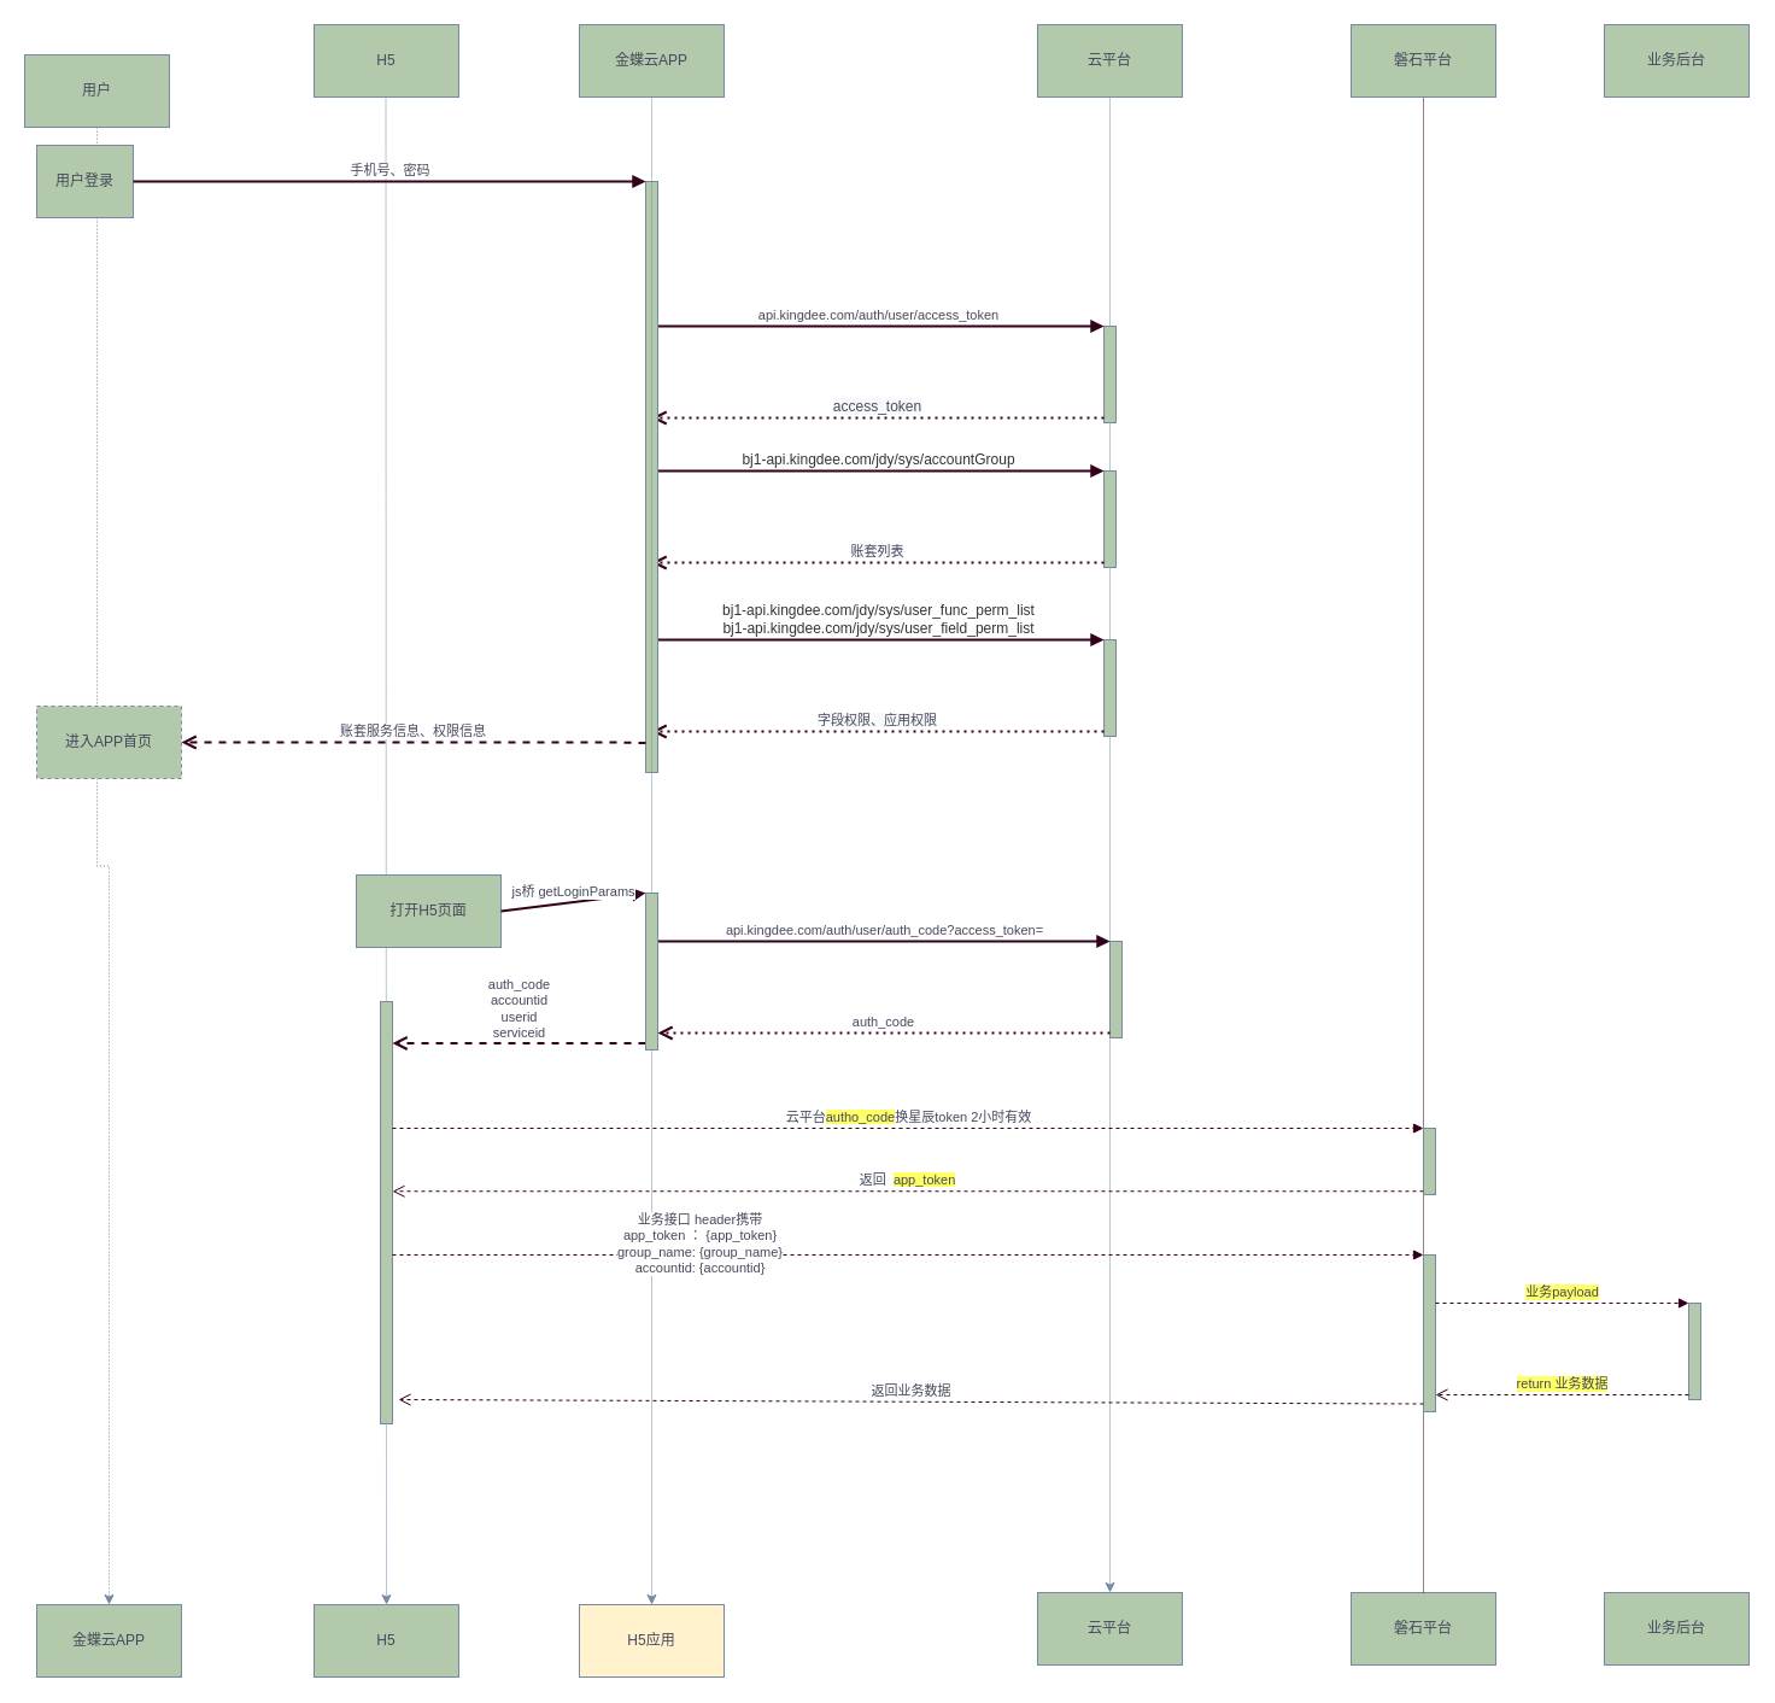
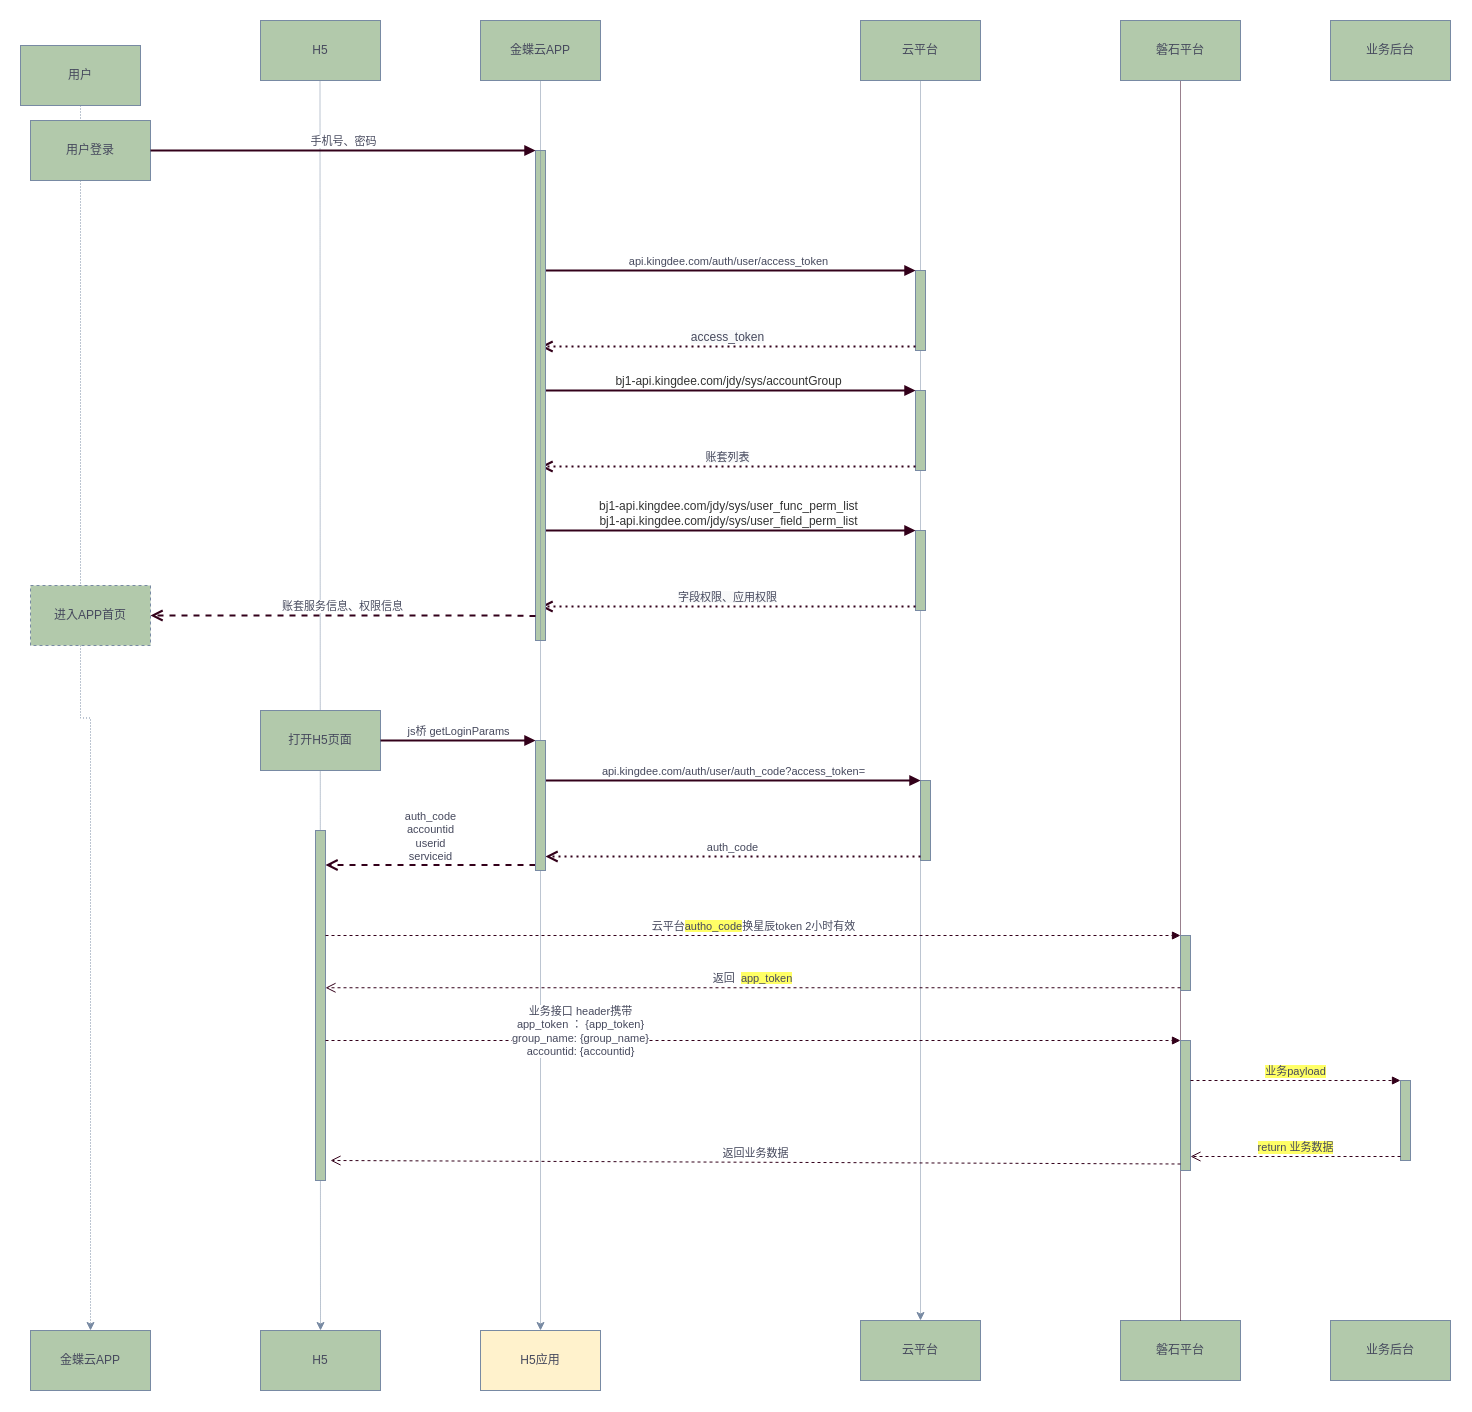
  <mxCell id="0" />
  <mxCell id="1" parent="0" />
  <mxCell id="2" style="edgeStyle=orthogonalEdgeStyle;rounded=0;orthogonalLoop=1;jettySize=auto;html=1;exitX=0.5;exitY=1;exitDx=0;exitDy=0;dashed=1;dashPattern=1 1;strokeColor=#788AA3;fontColor=#46495D;startArrow=none;" parent="1" source="35" target="5" edge="1"><mxGeometry relative="1" as="geometry" /></mxCell>
  <mxCell id="3" value="金蝶云APP" style="rounded=0;whiteSpace=wrap;html=1;fillColor=#B2C9AB;strokeColor=#788AA3;fontColor=#46495D;" parent="1" vertex="1"><mxGeometry x="480" y="20" width="120" height="60" as="geometry" /></mxCell>
  <mxCell id="4" value="云平台" style="rounded=0;whiteSpace=wrap;html=1;fillColor=#B2C9AB;strokeColor=#788AA3;fontColor=#46495D;" parent="1" vertex="1"><mxGeometry x="860" y="20" width="120" height="60" as="geometry" /></mxCell>
  <mxCell id="5" value="H5应用" style="rounded=0;whiteSpace=wrap;html=1;fillColor=#fff2cc;strokeColor=#788AA3;fontColor=#46495D;" parent="1" vertex="1"><mxGeometry x="480" y="1330" width="120" height="60" as="geometry" /></mxCell>
  <mxCell id="6" value="云平台" style="rounded=0;whiteSpace=wrap;html=1;fillColor=#B2C9AB;strokeColor=#788AA3;fontColor=#46495D;" parent="1" vertex="1"><mxGeometry x="860" y="1320" width="120" height="60" as="geometry" /></mxCell>
  <mxCell id="7" style="edgeStyle=orthogonalEdgeStyle;rounded=0;orthogonalLoop=1;jettySize=auto;html=1;dashed=1;dashPattern=1 1;entryX=0.5;entryY=0;entryDx=0;entryDy=0;strokeColor=#788AA3;fontColor=#46495D;exitX=0.5;exitY=1;exitDx=0;exitDy=0;" parent="1" target="6" edge="1" source="4"><mxGeometry relative="1" as="geometry"><mxPoint x="920" y="90" as="sourcePoint" /><mxPoint x="919.5" y="380" as="targetPoint" /></mxGeometry></mxCell>
  <mxCell id="8" value="H5" style="rounded=0;whiteSpace=wrap;html=1;fillColor=#B2C9AB;strokeColor=#788AA3;fontColor=#46495D;" parent="1" vertex="1"><mxGeometry x="260" y="20" width="120" height="60" as="geometry" /></mxCell>
  <mxCell id="9" value="H5" style="rounded=0;whiteSpace=wrap;html=1;fillColor=#B2C9AB;strokeColor=#788AA3;fontColor=#46495D;" parent="1" vertex="1"><mxGeometry x="260" y="1330" width="120" height="60" as="geometry" /></mxCell>
  <mxCell id="10" style="edgeStyle=orthogonalEdgeStyle;rounded=0;orthogonalLoop=1;jettySize=auto;html=1;exitX=0.5;exitY=1;exitDx=0;exitDy=0;dashed=1;dashPattern=1 1;entryX=0.5;entryY=0;entryDx=0;entryDy=0;strokeColor=#788AA3;fontColor=#46495D;" parent="1" target="9" edge="1"><mxGeometry relative="1" as="geometry"><mxPoint x="319.5" y="80" as="sourcePoint" /><mxPoint x="319.5" y="550" as="targetPoint" /></mxGeometry></mxCell>
  <mxCell id="11" value="" style="edgeStyle=orthogonalEdgeStyle;rounded=0;orthogonalLoop=1;jettySize=auto;html=1;dashed=1;dashPattern=1 2;strokeColor=#788AA3;fontColor=#46495D;" edge="1" parent="1" source="12" target="13"><mxGeometry relative="1" as="geometry" /></mxCell>
  <mxCell id="12" value="用户" style="rounded=0;whiteSpace=wrap;html=1;fillColor=#B2C9AB;strokeColor=#788AA3;fontColor=#46495D;" vertex="1" parent="1"><mxGeometry x="20" y="45" width="120" height="60" as="geometry" /></mxCell>
  <mxCell id="13" value="金蝶云APP" style="rounded=0;whiteSpace=wrap;html=1;fillColor=#B2C9AB;strokeColor=#788AA3;fontColor=#46495D;" vertex="1" parent="1"><mxGeometry x="30" y="1330" width="120" height="60" as="geometry" /></mxCell>
  <mxCell id="14" value="" style="html=1;points=[];perimeter=orthogonalPerimeter;fillColor=#B2C9AB;strokeColor=#788AA3;fontColor=#46495D;" vertex="1" parent="1"><mxGeometry x="915" y="270" width="10" height="80" as="geometry" /></mxCell>
  <mxCell id="15" value="api.kingdee.com/auth/user/access_token" style="html=1;verticalAlign=bottom;endArrow=block;entryX=0;entryY=0;rounded=0;strokeColor=#33001A;fontColor=#46495D;fillColor=#a20025;strokeWidth=2;" edge="1" target="14" parent="1"><mxGeometry relative="1" as="geometry"><mxPoint x="540" y="270" as="sourcePoint" /></mxGeometry></mxCell>
  <mxCell id="16" value="&lt;span style=&quot;color: rgb(70 , 73 , 93) ; font-size: 12px ; background-color: rgb(248 , 249 , 250)&quot;&gt;access_token&lt;/span&gt;" style="html=1;verticalAlign=bottom;endArrow=open;dashed=1;endSize=8;exitX=0;exitY=0.95;rounded=0;dashPattern=1 2;strokeColor=#33001A;fontColor=#46495D;fillColor=#a20025;strokeWidth=2;" edge="1" source="14" parent="1"><mxGeometry relative="1" as="geometry"><mxPoint x="540" y="346" as="targetPoint" /></mxGeometry></mxCell>
  <mxCell id="17" value="" style="html=1;points=[];perimeter=orthogonalPerimeter;fillColor=#B2C9AB;strokeColor=#788AA3;fontColor=#46495D;" vertex="1" parent="1"><mxGeometry x="920" y="780" width="10" height="80" as="geometry" /></mxCell>
  <mxCell id="18" value="api.kingdee.com/auth/user/auth_code?access_token=" style="html=1;verticalAlign=bottom;endArrow=block;entryX=0;entryY=0;rounded=0;strokeColor=#33001A;fontColor=#46495D;strokeWidth=2;fillColor=#a20025;" edge="1" target="17" parent="1"><mxGeometry relative="1" as="geometry"><mxPoint x="545" y="780" as="sourcePoint" /></mxGeometry></mxCell>
  <mxCell id="19" value="auth_code" style="html=1;verticalAlign=bottom;endArrow=open;dashed=1;endSize=8;exitX=0;exitY=0.95;rounded=0;dashPattern=1 2;strokeColor=#33001A;fontColor=#46495D;strokeWidth=2;fillColor=#a20025;" edge="1" source="17" parent="1"><mxGeometry relative="1" as="geometry"><mxPoint x="545" y="856" as="targetPoint" /></mxGeometry></mxCell>
  <mxCell id="20" value="" style="html=1;points=[];perimeter=orthogonalPerimeter;fillColor=#B2C9AB;strokeColor=#788AA3;fontColor=#46495D;" vertex="1" parent="1"><mxGeometry x="915" y="530" width="10" height="80" as="geometry" /></mxCell>
  <mxCell id="21" value="&lt;span style=&quot;color: rgb(51 , 51 , 51) ; font-family: , &amp;#34;system-ui&amp;#34; , &amp;#34;segoe ui&amp;#34; , &amp;#34;roboto&amp;#34; , &amp;#34;helvetica neue&amp;#34; , &amp;#34;helvetica&amp;#34; , &amp;#34;pingfang sc&amp;#34; , &amp;#34;hiragino sans gb&amp;#34; , &amp;#34;microsoft yahei&amp;#34; , &amp;#34;simsun&amp;#34; , sans-serif ; font-size: 12px&quot;&gt;bj1-api.kingdee.com/jdy/sys/user_func_perm_list&lt;br&gt;&lt;/span&gt;&lt;span style=&quot;color: rgb(51 , 51 , 51) ; font-family: , &amp;#34;system-ui&amp;#34; , &amp;#34;segoe ui&amp;#34; , &amp;#34;roboto&amp;#34; , &amp;#34;helvetica neue&amp;#34; , &amp;#34;helvetica&amp;#34; , &amp;#34;pingfang sc&amp;#34; , &amp;#34;hiragino sans gb&amp;#34; , &amp;#34;microsoft yahei&amp;#34; , &amp;#34;simsun&amp;#34; , sans-serif ; font-size: 12px&quot;&gt;bj1-api.kingdee.com/jdy/sys/user_field_perm_list&lt;/span&gt;" style="html=1;verticalAlign=bottom;endArrow=block;entryX=0;entryY=0;rounded=0;strokeColor=#33001A;fontColor=#46495D;fillColor=#a20025;strokeWidth=2;" edge="1" parent="1" target="20"><mxGeometry relative="1" as="geometry"><mxPoint x="540" y="530" as="sourcePoint" /></mxGeometry></mxCell>
  <mxCell id="22" value="&lt;span style=&quot;background-color: rgb(248 , 249 , 250)&quot;&gt;字段权限、应用权限&lt;/span&gt;" style="html=1;verticalAlign=bottom;endArrow=open;dashed=1;endSize=8;exitX=0;exitY=0.95;rounded=0;dashPattern=1 2;strokeColor=#33001A;fontColor=#46495D;fillColor=#a20025;strokeWidth=2;" edge="1" parent="1" source="20"><mxGeometry relative="1" as="geometry"><mxPoint x="540" y="606" as="targetPoint" /></mxGeometry></mxCell>
  <mxCell id="23" value="" style="html=1;points=[];perimeter=orthogonalPerimeter;fillColor=#B2C9AB;strokeColor=#788AA3;fontColor=#46495D;" vertex="1" parent="1"><mxGeometry x="915" y="390" width="10" height="80" as="geometry" /></mxCell>
  <mxCell id="24" value="&lt;span style=&quot;color: rgb(51 , 51 , 51) ; font-family: , &amp;#34;system-ui&amp;#34; , &amp;#34;segoe ui&amp;#34; , &amp;#34;roboto&amp;#34; , &amp;#34;helvetica neue&amp;#34; , &amp;#34;helvetica&amp;#34; , &amp;#34;pingfang sc&amp;#34; , &amp;#34;hiragino sans gb&amp;#34; , &amp;#34;microsoft yahei&amp;#34; , &amp;#34;simsun&amp;#34; , sans-serif ; font-size: 12px&quot;&gt;bj1-api.kingdee.com/jdy/sys/accountGroup&lt;/span&gt;" style="html=1;verticalAlign=bottom;endArrow=block;entryX=0;entryY=0;rounded=0;strokeColor=#33001A;fontColor=#46495D;fillColor=#a20025;strokeWidth=2;" edge="1" parent="1" target="23"><mxGeometry relative="1" as="geometry"><mxPoint x="540" y="390" as="sourcePoint" /></mxGeometry></mxCell>
  <mxCell id="25" value="&lt;span style=&quot;background-color: rgb(248 , 249 , 250)&quot;&gt;账套列表&lt;/span&gt;" style="html=1;verticalAlign=bottom;endArrow=open;dashed=1;endSize=8;exitX=0;exitY=0.95;rounded=0;dashPattern=1 2;strokeColor=#33001A;fontColor=#46495D;fillColor=#a20025;strokeWidth=2;" edge="1" parent="1" source="23"><mxGeometry relative="1" as="geometry"><mxPoint x="540" y="466" as="targetPoint" /></mxGeometry></mxCell>
- <mxCell id="26" value="用户登录" style="rounded=0;whiteSpace=wrap;html=1;sketch=0;fontColor=#46495D;strokeColor=#788AA3;fillColor=#B2C9AB;" vertex="1" parent="1"><mxGeometry x="30" y="120" width="80" height="60" as="geometry" /></mxCell>
+ <mxCell id="26" value="用户登录" style="rounded=0;whiteSpace=wrap;html=1;sketch=0;fontColor=#46495D;strokeColor=#788AA3;fillColor=#B2C9AB;" vertex="1" parent="1"><mxGeometry x="30" y="120" width="120" height="60" as="geometry" /></mxCell>
  <mxCell id="27" value="" style="html=1;points=[];perimeter=orthogonalPerimeter;rounded=0;sketch=0;fontColor=#46495D;strokeColor=#788AA3;fillColor=#B2C9AB;" vertex="1" parent="1"><mxGeometry x="535" y="150" width="10" height="490" as="geometry" /></mxCell>
  <mxCell id="28" value="手机号、密码" style="html=1;verticalAlign=bottom;endArrow=block;entryX=0;entryY=0;rounded=1;sketch=0;fontColor=#46495D;strokeColor=#33001A;strokeWidth=2;fillColor=#B2C9AB;curved=0;exitX=1;exitY=0.5;exitDx=0;exitDy=0;" edge="1" target="27" parent="1" source="26"><mxGeometry relative="1" as="geometry"><mxPoint x="465" y="150" as="sourcePoint" /></mxGeometry></mxCell>
  <mxCell id="29" value="账套服务信息、权限信息" style="html=1;verticalAlign=bottom;endArrow=open;dashed=1;endSize=8;exitX=0;exitY=0.95;rounded=1;sketch=0;fontColor=#46495D;strokeColor=#33001A;strokeWidth=2;fillColor=#B2C9AB;curved=0;entryX=1;entryY=0.5;entryDx=0;entryDy=0;" edge="1" source="27" parent="1" target="31"><mxGeometry relative="1" as="geometry"><mxPoint x="465" y="615" as="targetPoint" /><Array as="points"><mxPoint x="510" y="615" /></Array></mxGeometry></mxCell>
  <mxCell id="30" value="磐石平台" style="rounded=0;whiteSpace=wrap;html=1;fillColor=#B2C9AB;strokeColor=#788AA3;fontColor=#46495D;" vertex="1" parent="1"><mxGeometry x="1120" y="20" width="120" height="60" as="geometry" /></mxCell>
  <mxCell id="31" value="进入APP首页" style="rounded=0;whiteSpace=wrap;html=1;sketch=0;fontColor=#46495D;strokeColor=#788AA3;fillColor=#B2C9AB;dashed=1;" vertex="1" parent="1"><mxGeometry x="30" y="585" width="120" height="60" as="geometry" /></mxCell>
- <mxCell id="32" value="打开H5页面" style="rounded=0;whiteSpace=wrap;html=1;sketch=0;fontColor=#46495D;strokeColor=#788AA3;fillColor=#B2C9AB;" vertex="1" parent="1"><mxGeometry x="295" y="725" width="120" height="60" as="geometry" /></mxCell>
+ <mxCell id="32" value="打开H5页面" style="rounded=0;whiteSpace=wrap;html=1;sketch=0;fontColor=#46495D;strokeColor=#788AA3;fillColor=#B2C9AB;" vertex="1" parent="1"><mxGeometry x="260" y="710" width="120" height="60" as="geometry" /></mxCell>
  <mxCell id="33" value="js桥 getLoginParams" style="html=1;verticalAlign=bottom;endArrow=block;entryX=0;entryY=0;rounded=1;sketch=0;fontColor=#46495D;strokeColor=#33001A;strokeWidth=2;fillColor=#B2C9AB;curved=0;exitX=1;exitY=0.5;exitDx=0;exitDy=0;" edge="1" target="35" parent="1" source="32"><mxGeometry relative="1" as="geometry"><mxPoint y="740" as="sourcePoint" x="400" /></mxGeometry></mxCell>
  <mxCell id="34" value="auth_code&lt;br&gt;accountid&lt;br&gt;userid&lt;br&gt;serviceid" style="html=1;verticalAlign=bottom;endArrow=open;dashed=1;endSize=8;exitX=0;exitY=0.95;rounded=1;sketch=0;fontColor=#46495D;strokeColor=#33001A;strokeWidth=2;fillColor=#B2C9AB;curved=0;" edge="1" parent="1" target="37"><mxGeometry relative="1" as="geometry"><mxPoint x="390" y="865" as="targetPoint" /><mxPoint x="535" y="864.5" as="sourcePoint" /></mxGeometry></mxCell>
  <mxCell id="35" value="" style="html=1;points=[];perimeter=orthogonalPerimeter;rounded=0;sketch=0;fontColor=#46495D;strokeColor=#788AA3;fillColor=#B2C9AB;" vertex="1" parent="1"><mxGeometry x="535" y="740" width="10" height="130" as="geometry" /></mxCell>
  <mxCell id="36" value="" style="edgeStyle=orthogonalEdgeStyle;rounded=0;orthogonalLoop=1;jettySize=auto;html=1;exitX=0.5;exitY=1;exitDx=0;exitDy=0;dashed=1;dashPattern=1 1;strokeColor=#788AA3;fontColor=#46495D;endArrow=none;" edge="1" parent="1" source="3" target="35"><mxGeometry relative="1" as="geometry"><mxPoint x="540" y="80" as="sourcePoint" /><mxPoint x="540" y="1040" as="targetPoint" /></mxGeometry></mxCell>
  <mxCell id="37" value="" style="html=1;points=[];perimeter=orthogonalPerimeter;rounded=0;sketch=0;fontColor=#46495D;strokeColor=#788AA3;fillColor=#B2C9AB;" vertex="1" parent="1"><mxGeometry x="315" y="830" width="10" height="350" as="geometry" /></mxCell>
  <mxCell id="38" value="磐石平台" style="rounded=0;whiteSpace=wrap;html=1;fillColor=#B2C9AB;strokeColor=#788AA3;fontColor=#46495D;" vertex="1" parent="1"><mxGeometry x="1120" y="1320" width="120" height="60" as="geometry" /></mxCell>
  <mxCell id="39" value="" style="endArrow=none;dashed=1;html=1;rounded=1;sketch=0;fontColor=#46495D;strokeColor=#33001A;strokeWidth=1;fillColor=#B2C9AB;curved=0;entryX=0.5;entryY=1;entryDx=0;entryDy=0;exitX=0.5;exitY=0;exitDx=0;exitDy=0;dashPattern=1 1;" edge="1" parent="1" source="38" target="30"><mxGeometry width="50" height="50" relative="1" as="geometry"><mxPoint x="1140" y="200" as="sourcePoint" /><mxPoint x="1190" y="150" as="targetPoint" /></mxGeometry></mxCell>
  <mxCell id="40" value="" style="html=1;points=[];perimeter=orthogonalPerimeter;rounded=0;sketch=0;fontColor=#46495D;strokeColor=#788AA3;fillColor=#B2C9AB;" vertex="1" parent="1"><mxGeometry x="1180" y="935" width="10" height="55" as="geometry" /></mxCell>
  <mxCell id="41" value="云平台&lt;span style=&quot;background-color: rgb(255 , 255 , 102)&quot;&gt;autho_code&lt;/span&gt;换星辰token 2小时有效" style="html=1;verticalAlign=bottom;endArrow=block;entryX=0;entryY=0;rounded=1;dashed=1;sketch=0;fontColor=#46495D;strokeColor=#33001A;strokeWidth=1;fillColor=#B2C9AB;curved=0;" edge="1" target="40" parent="1" source="37"><mxGeometry relative="1" as="geometry"><mxPoint x="1110" y="935" as="sourcePoint" /></mxGeometry></mxCell>
  <mxCell id="42" value="返回&amp;nbsp; &lt;span style=&quot;background-color: rgb(255 , 255 , 102)&quot;&gt;app_token&lt;/span&gt;" style="html=1;verticalAlign=bottom;endArrow=open;dashed=1;endSize=8;exitX=0;exitY=0.95;rounded=1;sketch=0;fontColor=#46495D;strokeColor=#33001A;strokeWidth=1;fillColor=#B2C9AB;curved=0;" edge="1" source="40" parent="1" target="37"><mxGeometry relative="1" as="geometry"><mxPoint x="1110" y="987" as="targetPoint" /></mxGeometry></mxCell>
  <mxCell id="43" value="" style="html=1;points=[];perimeter=orthogonalPerimeter;rounded=0;sketch=0;fontColor=#46495D;strokeColor=#788AA3;fillColor=#B2C9AB;" vertex="1" parent="1"><mxGeometry x="1180" y="1040" width="10" height="130" as="geometry" /></mxCell>
  <mxCell id="44" value="业务接口 header携带&lt;br&gt;app_token ： {app_token}&lt;br&gt;group_name: {group_name}&lt;br&gt;accountid: {accountid}" style="html=1;verticalAlign=bottom;endArrow=block;entryX=0;entryY=0;rounded=1;dashed=1;sketch=0;fontColor=#46495D;strokeColor=#33001A;strokeWidth=1;fillColor=#B2C9AB;curved=0;" edge="1" parent="1" target="43"><mxGeometry x="-0.404" y="-20" relative="1" as="geometry"><mxPoint x="325" y="1040" as="sourcePoint" /><mxPoint as="offset" /></mxGeometry></mxCell>
  <mxCell id="45" value="返回业务数据" style="html=1;verticalAlign=bottom;endArrow=open;dashed=1;endSize=8;exitX=0;exitY=0.95;rounded=1;sketch=0;fontColor=#46495D;strokeColor=#33001A;strokeWidth=1;fillColor=#B2C9AB;curved=0;" edge="1" parent="1" source="43"><mxGeometry relative="1" as="geometry"><mxPoint x="330" y="1160" as="targetPoint" /></mxGeometry></mxCell>
  <mxCell id="46" value="业务后台" style="rounded=0;whiteSpace=wrap;html=1;fillColor=#B2C9AB;strokeColor=#788AA3;fontColor=#46495D;" vertex="1" parent="1"><mxGeometry x="1330" y="20" width="120" height="60" as="geometry" /></mxCell>
  <mxCell id="47" value="业务后台" style="rounded=0;whiteSpace=wrap;html=1;fillColor=#B2C9AB;strokeColor=#788AA3;fontColor=#46495D;" vertex="1" parent="1"><mxGeometry x="1330" y="1320" width="120" height="60" as="geometry" /></mxCell>
  <mxCell id="48" value="" style="html=1;points=[];perimeter=orthogonalPerimeter;rounded=0;sketch=0;fontColor=#46495D;strokeColor=#788AA3;fillColor=#B2C9AB;" vertex="1" parent="1"><mxGeometry x="1400" y="1080" width="10" height="80" as="geometry" /></mxCell>
  <mxCell id="49" value="业务payload" style="html=1;verticalAlign=bottom;endArrow=block;entryX=0;entryY=0;rounded=1;dashed=1;labelBackgroundColor=#FFFF66;sketch=0;fontColor=#46495D;strokeColor=#33001A;strokeWidth=1;fillColor=#B2C9AB;curved=0;" edge="1" target="48" parent="1"><mxGeometry relative="1" as="geometry"><mxPoint x="1190" y="1080" as="sourcePoint" /></mxGeometry></mxCell>
  <mxCell id="50" value="return 业务数据" style="html=1;verticalAlign=bottom;endArrow=open;dashed=1;endSize=8;exitX=0;exitY=0.95;rounded=1;labelBackgroundColor=#FFFF66;sketch=0;fontColor=#46495D;strokeColor=#33001A;strokeWidth=1;fillColor=#B2C9AB;curved=0;" edge="1" source="48" parent="1"><mxGeometry relative="1" as="geometry"><mxPoint x="1190" y="1156" as="targetPoint" /></mxGeometry></mxCell>
